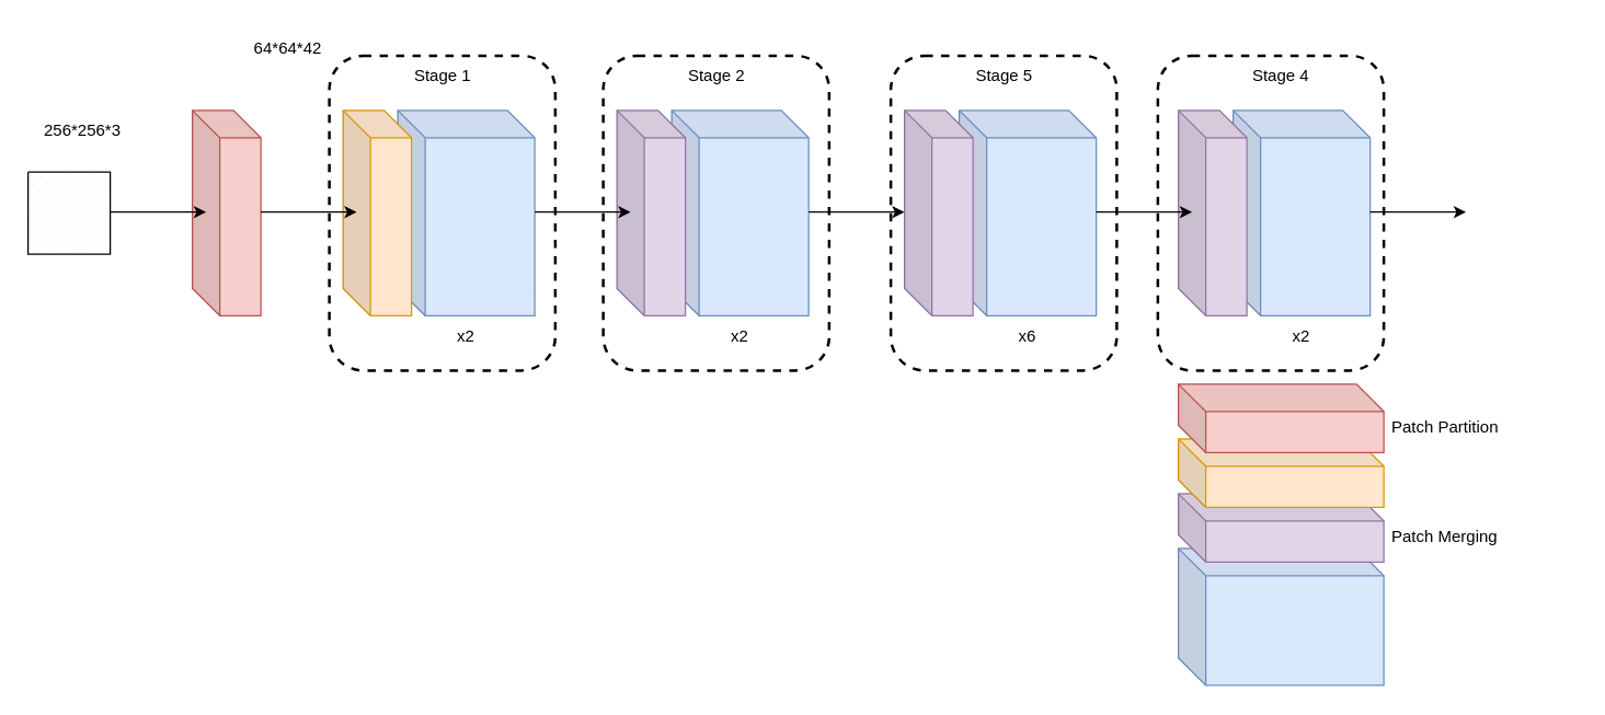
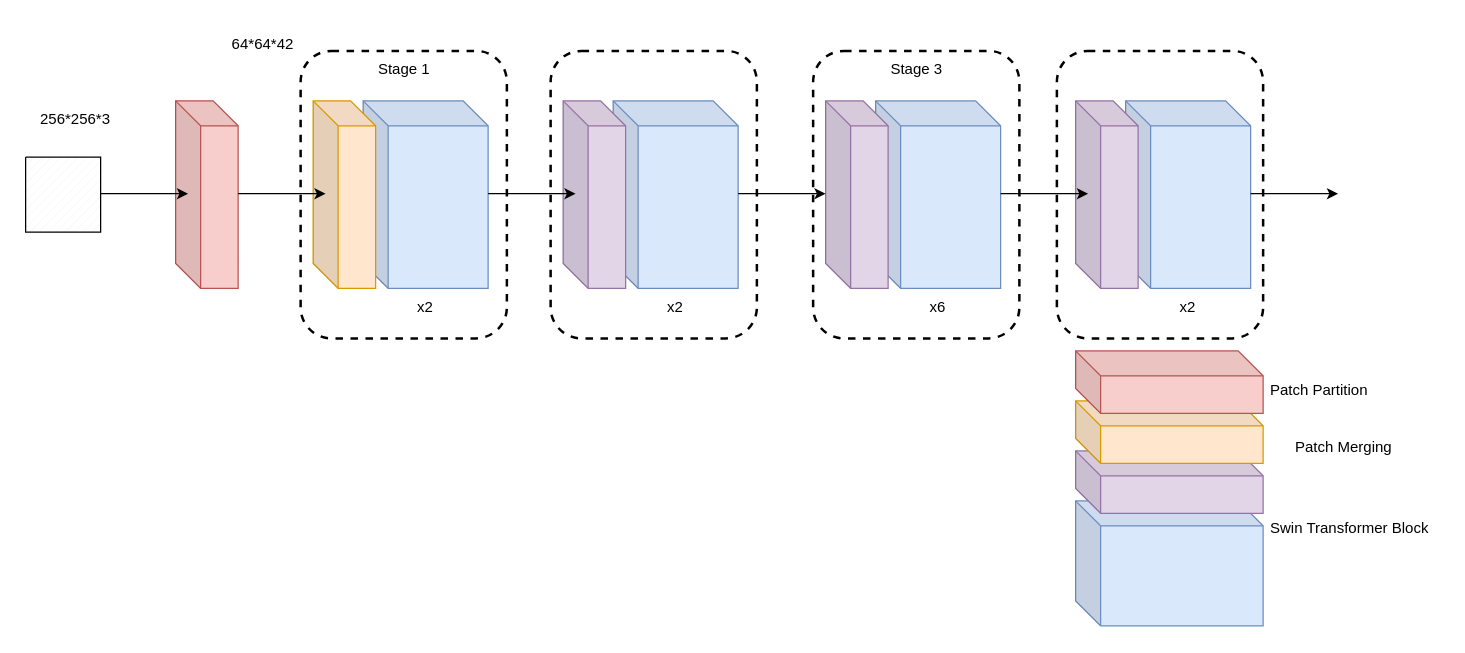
  <mxCell id="0" />
  <mxCell id="1" parent="0" />
  <mxCell id="2" value="" style="shape=cube;whiteSpace=wrap;html=1;boundedLbl=1;backgroundOutline=1;darkOpacity=0.05;darkOpacity2=0.1;fillColor=#dae8fc;strokeColor=#6c8ebf;" vertex="1" parent="1"><mxGeometry x="860" y="400" width="150" height="100" as="geometry" /></mxCell>
  <mxCell id="3" value="" style="shape=cube;whiteSpace=wrap;html=1;boundedLbl=1;backgroundOutline=1;darkOpacity=0.05;darkOpacity2=0.1;fillColor=#e1d5e7;strokeColor=#9673a6;" vertex="1" parent="1"><mxGeometry x="860" y="360" width="150" height="50" as="geometry" /></mxCell>
  <mxCell id="4" value="" style="shape=cube;whiteSpace=wrap;html=1;boundedLbl=1;backgroundOutline=1;darkOpacity=0.05;darkOpacity2=0.1;fillColor=#ffe6cc;strokeColor=#d79b00;" vertex="1" parent="1"><mxGeometry x="860" y="320" width="150" height="50" as="geometry" /></mxCell>
  <mxCell id="5" value="" style="shape=cube;whiteSpace=wrap;html=1;boundedLbl=1;backgroundOutline=1;darkOpacity=0.05;darkOpacity2=0.1;fillColor=#dae8fc;strokeColor=#6c8ebf;" vertex="1" parent="1"><mxGeometry x="290" y="80" width="100" height="150" as="geometry" /></mxCell>
  <mxCell id="6" value="" style="shape=cube;whiteSpace=wrap;html=1;boundedLbl=1;backgroundOutline=1;darkOpacity=0.05;darkOpacity2=0.1;fillColor=#f8cecc;strokeColor=#b85450;" vertex="1" parent="1"><mxGeometry x="860" y="280" width="150" height="50" as="geometry" /></mxCell>
  <mxCell id="7" value="&lt;div title=&quot;Page 4&quot; class=&quot;page&quot;&gt;&lt;div style=&quot;background-color: rgb(255, 255, 255);&quot; class=&quot;section&quot;&gt;&lt;div class=&quot;layoutArea&quot;&gt;&lt;div class=&quot;column&quot;&gt;&lt;p&gt;Patch Partition&lt;/p&gt;&lt;/div&gt;&lt;/div&gt;&lt;/div&gt;&lt;/div&gt;" style="text;strokeColor=none;fillColor=none;align=left;verticalAlign=middle;spacingLeft=4;spacingRight=4;overflow=hidden;points=[[0,0.5],[1,0.5]];portConstraint=eastwest;rotatable=0;whiteSpace=wrap;html=1;" vertex="1" parent="1"><mxGeometry x="1010" y="290" width="90" height="30" as="geometry" /></mxCell>
  <mxCell id="8" value="" style="shape=cube;whiteSpace=wrap;html=1;boundedLbl=1;backgroundOutline=1;darkOpacity=0.05;darkOpacity2=0.1;fillColor=#ffe6cc;strokeColor=#d79b00;" vertex="1" parent="1"><mxGeometry x="250" y="80" width="50" height="150" as="geometry" /></mxCell>
  <mxCell id="9" value="" style="shape=cube;whiteSpace=wrap;html=1;boundedLbl=1;backgroundOutline=1;darkOpacity=0.05;darkOpacity2=0.1;fillColor=#f8cecc;strokeColor=#b85450;" vertex="1" parent="1"><mxGeometry x="140" y="80" width="50" height="150" as="geometry" /></mxCell>
  <mxCell id="10" value="" style="shape=cube;whiteSpace=wrap;html=1;boundedLbl=1;backgroundOutline=1;darkOpacity=0.05;darkOpacity2=0.1;fillColor=#dae8fc;strokeColor=#6c8ebf;" vertex="1" parent="1"><mxGeometry x="490" y="80" width="100" height="150" as="geometry" /></mxCell>
  <mxCell id="11" value="" style="shape=cube;whiteSpace=wrap;html=1;boundedLbl=1;backgroundOutline=1;darkOpacity=0.05;darkOpacity2=0.1;fillColor=#e1d5e7;strokeColor=#9673a6;" vertex="1" parent="1"><mxGeometry x="450" y="80" width="50" height="150" as="geometry" /></mxCell>
  <mxCell id="12" value="" style="shape=cube;whiteSpace=wrap;html=1;boundedLbl=1;backgroundOutline=1;darkOpacity=0.05;darkOpacity2=0.1;fillColor=#dae8fc;strokeColor=#6c8ebf;" vertex="1" parent="1"><mxGeometry x="700" y="80" width="100" height="150" as="geometry" /></mxCell>
  <mxCell id="13" value="" style="shape=cube;whiteSpace=wrap;html=1;boundedLbl=1;backgroundOutline=1;darkOpacity=0.05;darkOpacity2=0.1;fillColor=#e1d5e7;strokeColor=#9673a6;" vertex="1" parent="1"><mxGeometry x="660" y="80" width="50" height="150" as="geometry" /></mxCell>
  <mxCell id="14" value="" style="shape=cube;whiteSpace=wrap;html=1;boundedLbl=1;backgroundOutline=1;darkOpacity=0.05;darkOpacity2=0.1;fillColor=#dae8fc;strokeColor=#6c8ebf;" vertex="1" parent="1"><mxGeometry x="900" y="80" width="100" height="150" as="geometry" /></mxCell>
  <mxCell id="15" value="" style="shape=cube;whiteSpace=wrap;html=1;boundedLbl=1;backgroundOutline=1;darkOpacity=0.05;darkOpacity2=0.1;fillColor=#e1d5e7;strokeColor=#9673a6;" vertex="1" parent="1"><mxGeometry x="860" y="80" width="50" height="150" as="geometry" /></mxCell>
  <mxCell id="16" value="" style="endArrow=classic;html=1;rounded=0;" edge="1" parent="1"><mxGeometry width="50" height="50" relative="1" as="geometry"><mxPoint x="190" y="154.29" as="sourcePoint" /><mxPoint x="260" y="154.29" as="targetPoint" /></mxGeometry></mxCell>
  <mxCell id="17" value="" style="endArrow=classic;html=1;rounded=0;" edge="1" parent="1"><mxGeometry width="50" height="50" relative="1" as="geometry"><mxPoint x="390" y="154.29" as="sourcePoint" /><mxPoint x="460" y="154.29" as="targetPoint" /></mxGeometry></mxCell>
  <mxCell id="18" value="" style="endArrow=classic;html=1;rounded=0;" edge="1" parent="1"><mxGeometry width="50" height="50" relative="1" as="geometry"><mxPoint x="590" y="154.29" as="sourcePoint" /><mxPoint x="660" y="154.29" as="targetPoint" /></mxGeometry></mxCell>
  <mxCell id="19" value="" style="endArrow=classic;html=1;rounded=0;" edge="1" parent="1"><mxGeometry width="50" height="50" relative="1" as="geometry"><mxPoint x="800" y="154.29" as="sourcePoint" /><mxPoint x="870" y="154.29" as="targetPoint" /></mxGeometry></mxCell>
- <mxCell id="20" value="&lt;div title=&quot;Page 4&quot; class=&quot;page&quot;&gt;&lt;div style=&quot;background-color: rgb(255, 255, 255);&quot; class=&quot;section&quot;&gt;&lt;div class=&quot;layoutArea&quot;&gt;&lt;div class=&quot;column&quot;&gt;&lt;div title=&quot;Page 4&quot; class=&quot;page&quot;&gt;&lt;div class=&quot;section&quot;&gt;&lt;div class=&quot;layoutArea&quot;&gt;&lt;div class=&quot;column&quot;&gt;&lt;p&gt;Patch Merging&lt;/p&gt;&lt;/div&gt;&lt;/div&gt;&lt;/div&gt;&lt;/div&gt;&lt;/div&gt;&lt;/div&gt;&lt;/div&gt;&lt;/div&gt;" style="text;strokeColor=none;fillColor=none;align=left;verticalAlign=middle;spacingLeft=4;spacingRight=4;overflow=hidden;points=[[0,0.5],[1,0.5]];portConstraint=eastwest;rotatable=0;whiteSpace=wrap;html=1;" vertex="1" parent="1"><mxGeometry x="1010" y="370" width="90" height="30" as="geometry" /></mxCell>
+ <mxCell id="20" value="&lt;div title=&quot;Page 4&quot; class=&quot;page&quot;&gt;&lt;div style=&quot;background-color: rgb(255, 255, 255);&quot; class=&quot;section&quot;&gt;&lt;div class=&quot;layoutArea&quot;&gt;&lt;div class=&quot;column&quot;&gt;&lt;div title=&quot;Page 4&quot; class=&quot;page&quot;&gt;&lt;div class=&quot;section&quot;&gt;&lt;div class=&quot;layoutArea&quot;&gt;&lt;div class=&quot;column&quot;&gt;&lt;p&gt;Patch Merging&lt;/p&gt;&lt;/div&gt;&lt;/div&gt;&lt;/div&gt;&lt;/div&gt;&lt;/div&gt;&lt;/div&gt;&lt;/div&gt;&lt;/div&gt;" style="text;strokeColor=none;fillColor=none;align=left;verticalAlign=middle;spacingLeft=4;spacingRight=4;overflow=hidden;points=[[0,0.5],[1,0.5]];portConstraint=eastwest;rotatable=0;whiteSpace=wrap;html=1;" vertex="1" parent="1"><mxGeometry x="1030" y="335" width="90" height="30" as="geometry" /></mxCell>
+ <mxCell id="21" value="&lt;div title=&quot;Page 4&quot; class=&quot;page&quot;&gt;&lt;div style=&quot;background-color: rgb(255, 255, 255);&quot; class=&quot;section&quot;&gt;&lt;div class=&quot;layoutArea&quot;&gt;&lt;div class=&quot;column&quot;&gt;&lt;div title=&quot;Page 4&quot; class=&quot;page&quot;&gt;&lt;div class=&quot;layoutArea&quot;&gt;&lt;div class=&quot;column&quot;&gt;&lt;p&gt;Swin Transformer Block&lt;/p&gt;&lt;/div&gt;&lt;/div&gt;&lt;/div&gt;&lt;/div&gt;&lt;/div&gt;&lt;/div&gt;&lt;/div&gt;" style="text;strokeColor=none;fillColor=none;align=left;verticalAlign=middle;spacingLeft=4;spacingRight=4;overflow=hidden;points=[[0,0.5],[1,0.5]];portConstraint=eastwest;rotatable=0;whiteSpace=wrap;html=1;" vertex="1" parent="1"><mxGeometry x="1010" y="400" width="140" height="30" as="geometry" /></mxCell>
  <mxCell id="22" value="" style="endArrow=classic;html=1;rounded=0;" edge="1" parent="1"><mxGeometry width="50" height="50" relative="1" as="geometry"><mxPoint x="1000" y="154.29" as="sourcePoint" /><mxPoint x="1070" y="154.29" as="targetPoint" /></mxGeometry></mxCell>
  <mxCell id="23" value="" style="rounded=1;whiteSpace=wrap;html=1;dashed=1;strokeWidth=2;fillStyle=auto;fillColor=none;" vertex="1" parent="1"><mxGeometry x="240" y="40" width="165" height="230" as="geometry" /></mxCell>
  <mxCell id="24" value="" style="rounded=1;whiteSpace=wrap;html=1;dashed=1;strokeWidth=2;fillStyle=auto;fillColor=none;" vertex="1" parent="1"><mxGeometry x="440" y="40" width="165" height="230" as="geometry" /></mxCell>
  <mxCell id="25" value="" style="rounded=1;whiteSpace=wrap;html=1;dashed=1;strokeWidth=2;fillStyle=auto;fillColor=none;" vertex="1" parent="1"><mxGeometry x="650" y="40" width="165" height="230" as="geometry" /></mxCell>
  <mxCell id="26" value="" style="rounded=1;whiteSpace=wrap;html=1;dashed=1;strokeWidth=2;fillStyle=auto;fillColor=none;" vertex="1" parent="1"><mxGeometry x="845" y="40" width="165" height="230" as="geometry" /></mxCell>
  <mxCell id="27" value="x2" style="text;html=1;strokeColor=none;fillColor=none;align=center;verticalAlign=middle;whiteSpace=wrap;rounded=0;" vertex="1" parent="1"><mxGeometry x="310" y="230" width="60" height="30" as="geometry" /></mxCell>
  <mxCell id="28" value="x2" style="text;html=1;strokeColor=none;fillColor=none;align=center;verticalAlign=middle;whiteSpace=wrap;rounded=0;" vertex="1" parent="1"><mxGeometry x="510" y="230" width="60" height="30" as="geometry" /></mxCell>
  <mxCell id="29" value="x6" style="text;html=1;strokeColor=none;fillColor=none;align=center;verticalAlign=middle;whiteSpace=wrap;rounded=0;" vertex="1" parent="1"><mxGeometry x="720" y="230" width="60" height="30" as="geometry" /></mxCell>
  <mxCell id="30" value="x2" style="text;html=1;strokeColor=none;fillColor=none;align=center;verticalAlign=middle;whiteSpace=wrap;rounded=0;" vertex="1" parent="1"><mxGeometry x="920" y="230" width="60" height="30" as="geometry" /></mxCell>
  <mxCell id="31" value="Stage 1" style="text;html=1;strokeColor=none;fillColor=none;align=center;verticalAlign=middle;whiteSpace=wrap;rounded=0;" vertex="1" parent="1"><mxGeometry x="292.5" y="40" width="60" height="30" as="geometry" /></mxCell>
- <mxCell id="32" value="Stage 2" style="text;html=1;strokeColor=none;fillColor=none;align=center;verticalAlign=middle;whiteSpace=wrap;rounded=0;" vertex="1" parent="1"><mxGeometry x="492.5" y="40" width="60" height="30" as="geometry" /></mxCell>
- <mxCell id="33" value="Stage 5" style="text;html=1;strokeColor=none;fillColor=none;align=center;verticalAlign=middle;whiteSpace=wrap;rounded=0;" vertex="1" parent="1"><mxGeometry x="702.5" y="40" width="60" height="30" as="geometry" /></mxCell>
- <mxCell id="34" value="Stage 4" style="text;html=1;strokeColor=none;fillColor=none;align=center;verticalAlign=middle;whiteSpace=wrap;rounded=0;" vertex="1" parent="1"><mxGeometry x="905" y="40" width="60" height="30" as="geometry" /></mxCell>
+ <mxCell id="33" value="Stage 3" style="text;html=1;strokeColor=none;fillColor=none;align=center;verticalAlign=middle;whiteSpace=wrap;rounded=0;" vertex="1" parent="1"><mxGeometry x="702.5" y="40" width="60" height="30" as="geometry" /></mxCell>
  <mxCell id="35" value="" style="verticalLabelPosition=bottom;verticalAlign=top;html=1;shape=mxgraph.basic.patternFillRect;fillStyle=diag;step=5;fillStrokeWidth=0.2;fillStrokeColor=#dddddd;" vertex="1" parent="1"><mxGeometry x="20" y="125" width="60" height="60" as="geometry" /></mxCell>
  <mxCell id="36" value="256*256*3" style="text;html=1;strokeColor=none;fillColor=none;align=center;verticalAlign=middle;whiteSpace=wrap;rounded=0;" vertex="1" parent="1"><mxGeometry x="30" y="80" width="60" height="30" as="geometry" /></mxCell>
  <mxCell id="37" value="" style="endArrow=classic;html=1;rounded=0;" edge="1" parent="1"><mxGeometry width="50" height="50" relative="1" as="geometry"><mxPoint x="80" y="154.29" as="sourcePoint" /><mxPoint x="150" y="154.29" as="targetPoint" /></mxGeometry></mxCell>
  <mxCell id="38" value="64*64*42" style="text;html=1;strokeColor=none;fillColor=none;align=center;verticalAlign=middle;whiteSpace=wrap;rounded=0;" vertex="1" parent="1"><mxGeometry x="180" y="20" width="60" height="30" as="geometry" /></mxCell>
